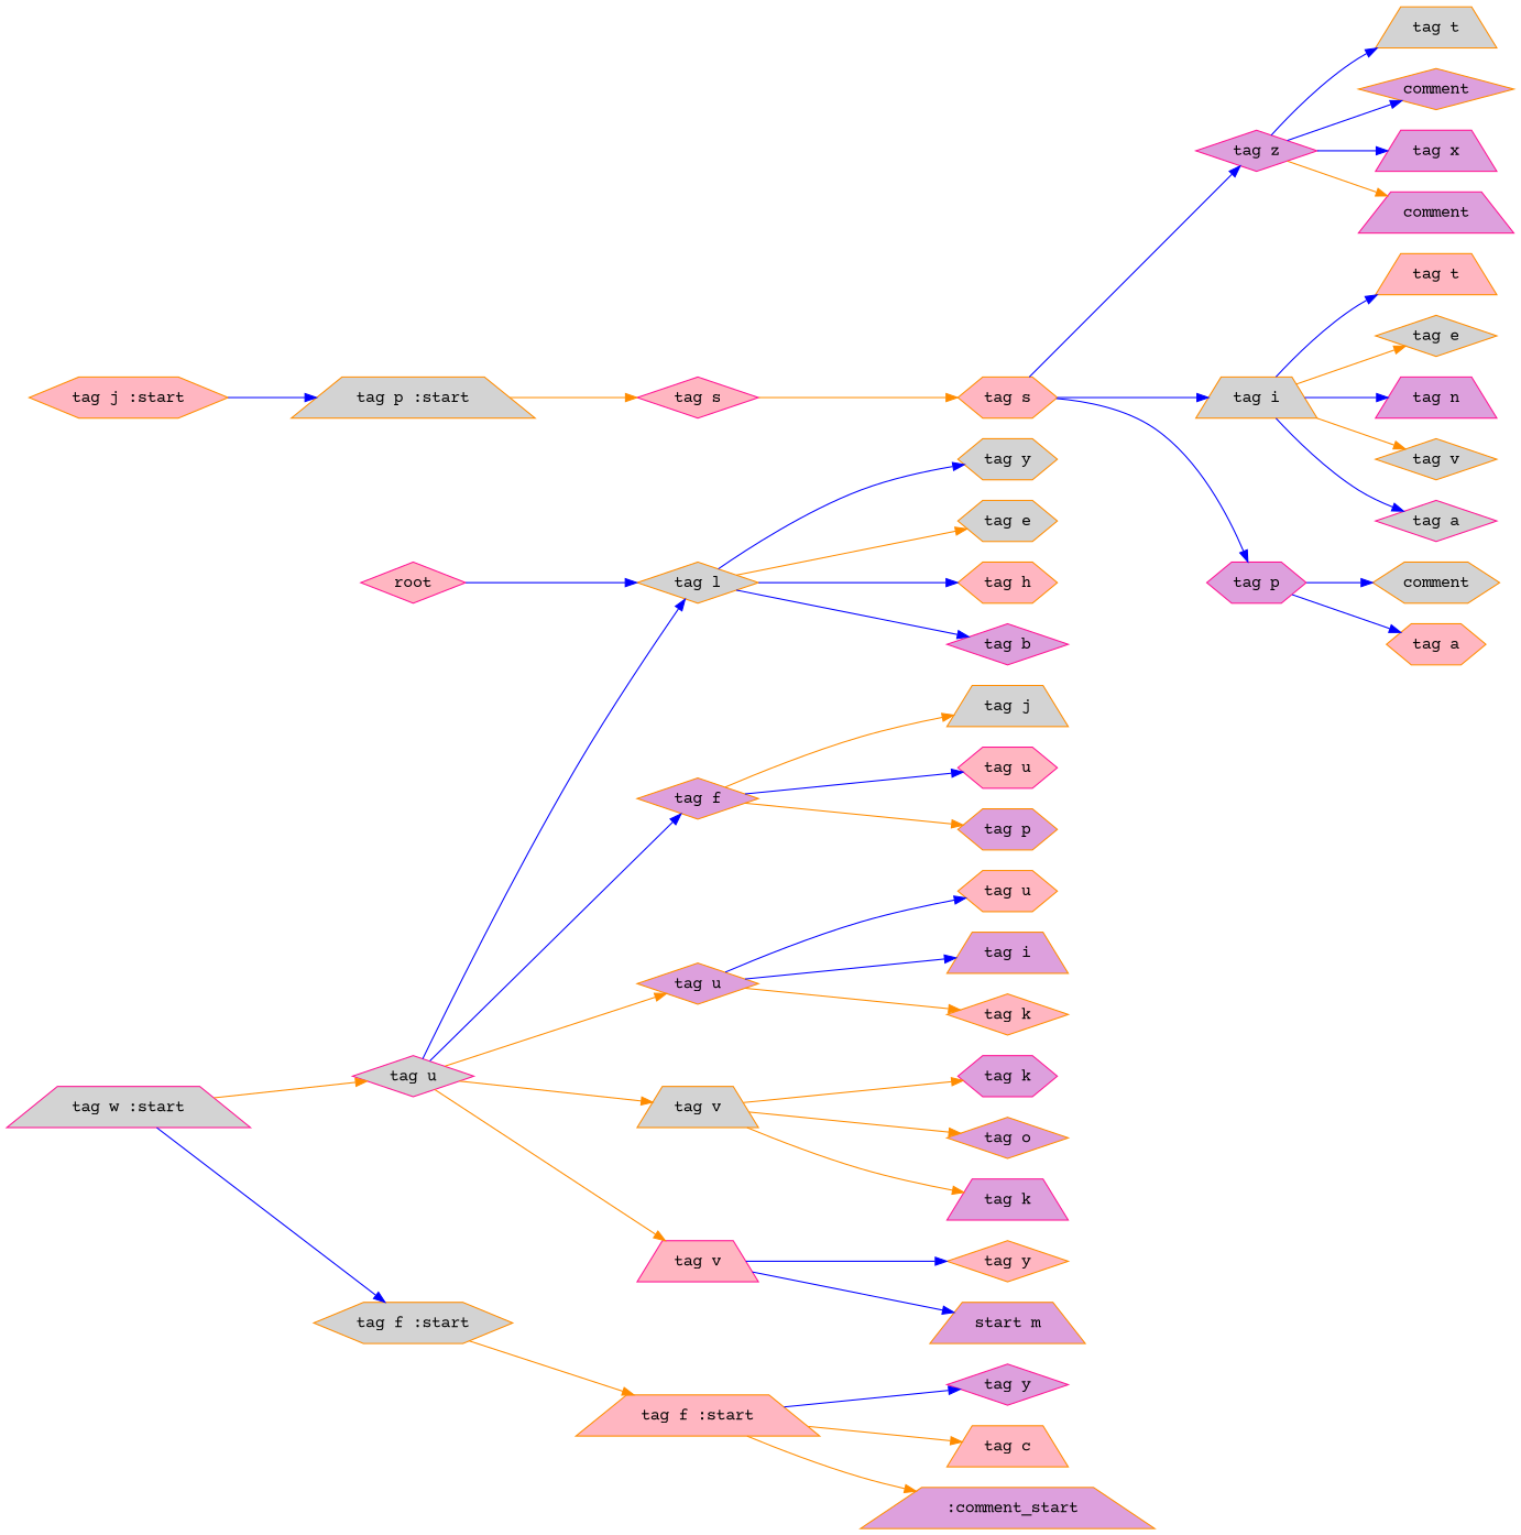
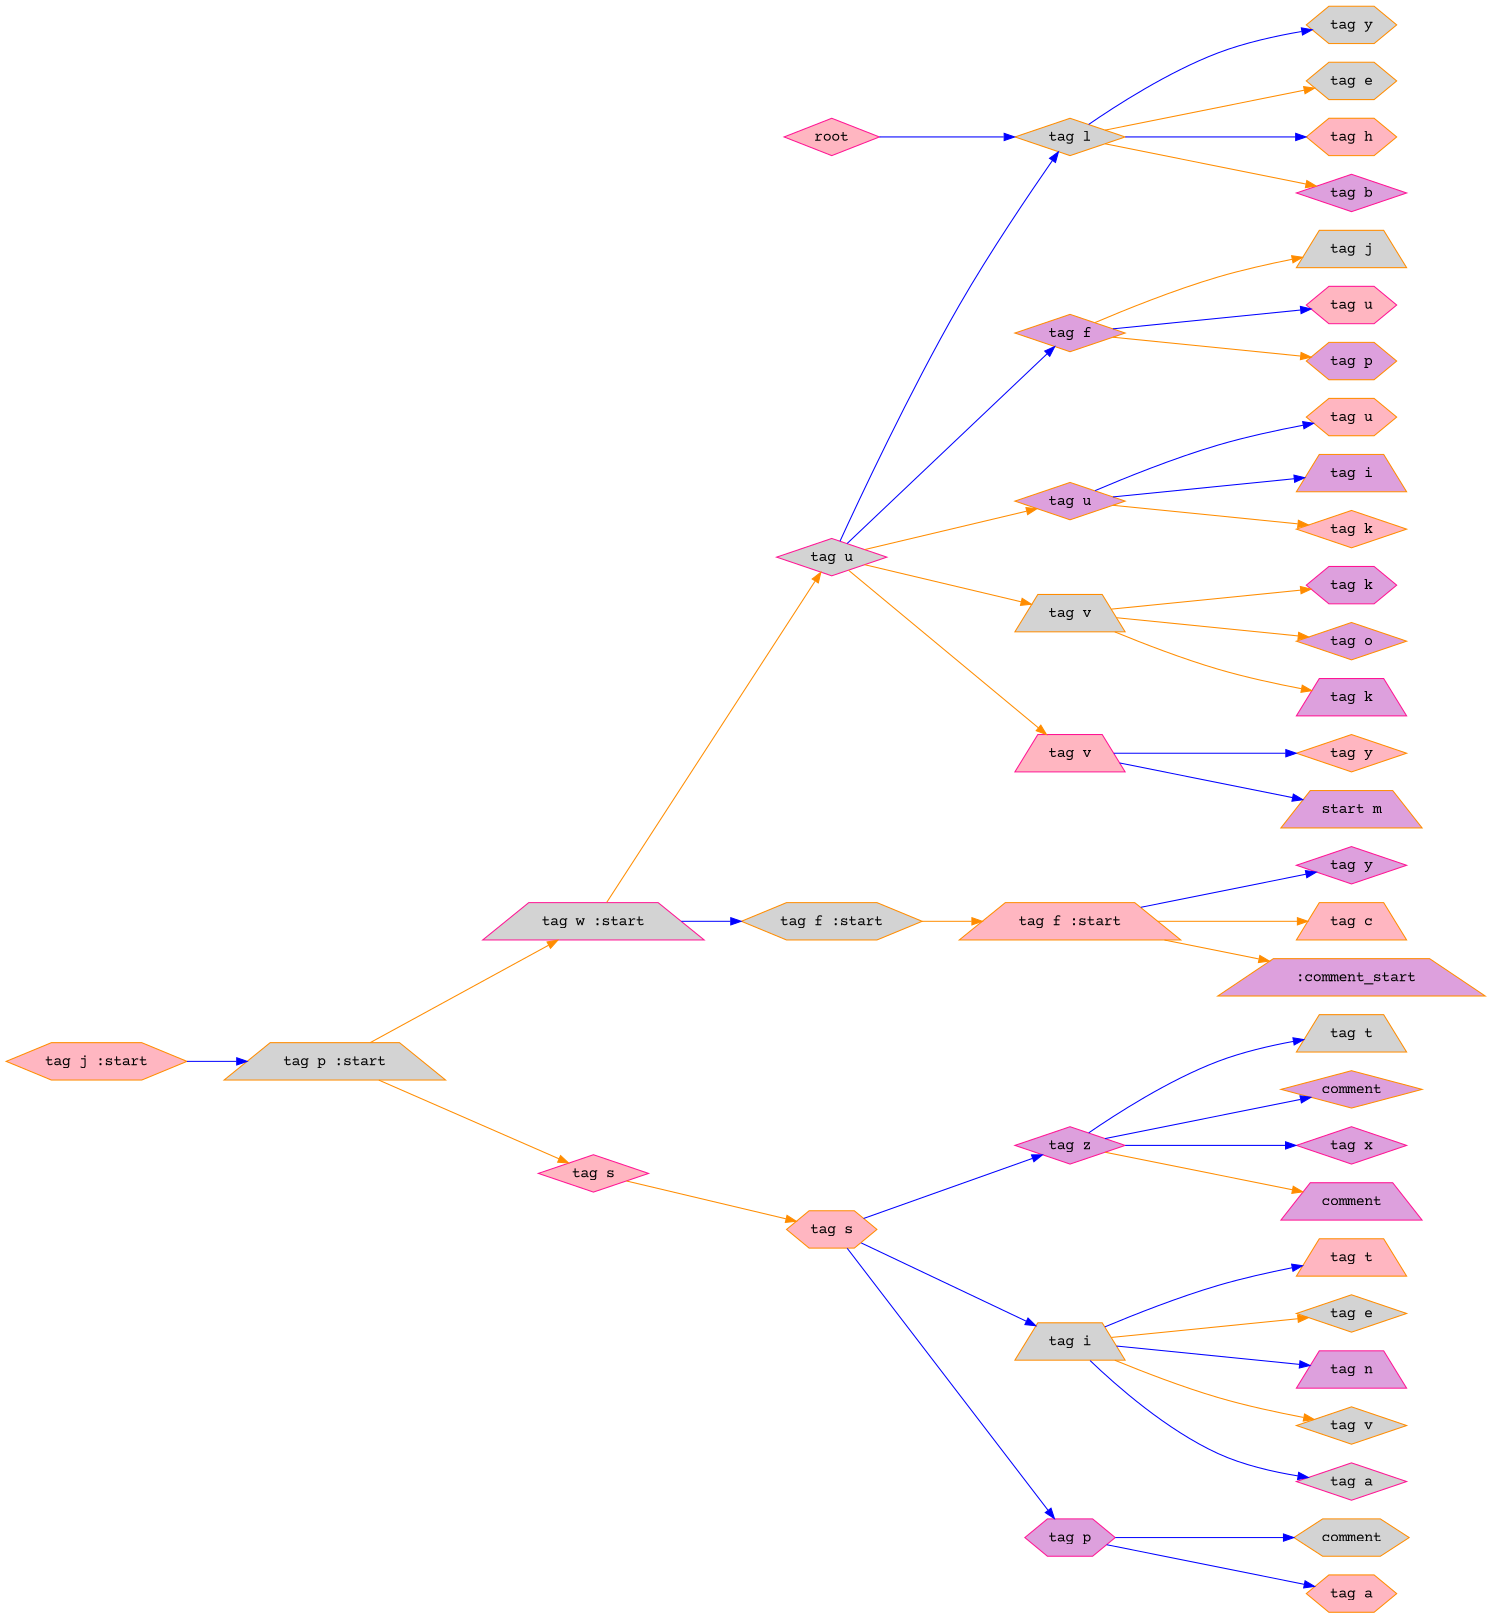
  digraph {
    fontname="Courier Prime"
    rankdir=LR
    node [color=darkorange fillcolor=plum fontname="Courier Prime" shape=diamond style=filled]
    edge [color=blue fontname="Courier Prime"]
    n1 [color=deeppink fillcolor=lightpink label=root]
    n2 [fillcolor=lightgrey label="tag l"]
    n3 [fillcolor=lightpink label="tag j :start" shape=hexagon]
    n4 [fillcolor=lightgrey label="tag p :start" shape=trapezium]
    n5 [color=deeppink fillcolor=lightpink label="tag s"]
    n6 [color=deeppink fillcolor=lightgrey label="tag w :start" shape=trapezium]
    n7 [fillcolor=lightpink label="tag s" shape=hexagon]
    n8 [color=deeppink fillcolor=lightgrey label="tag u"]
    n9 [fillcolor=lightgrey label="tag f :start" shape=hexagon]
    n10 [color=deeppink label="tag z"]
    n11 [fillcolor=lightgrey label="tag i" shape=trapezium]
    n12 [color=deeppink label="tag p" shape=hexagon]
    n13 [fillcolor=lightgrey label="tag t" shape=trapezium]
    n14 [label=comment]
-   n15 [color=deeppink label="tag x" shape=trapezium]
+   n15 [color=deeppink label="tag x"]
    n16 [color=deeppink label=comment shape=trapezium]
    n17 [fillcolor=lightpink label="tag t" shape=trapezium]
    n18 [fillcolor=lightgrey label="tag e"]
    n19 [color=deeppink label="tag n" shape=trapezium]
    n20 [fillcolor=lightgrey label="tag v"]
    n21 [color=deeppink fillcolor=lightgrey label="tag a"]
    n22 [fillcolor=lightgrey label=comment shape=hexagon]
    n23 [fillcolor=lightpink label="tag a" shape=hexagon]
    n24 [label="tag f"]
    n25 [label="tag u"]
    n26 [fillcolor=lightgrey label="tag v" shape=trapezium]
    n27 [color=deeppink fillcolor=lightpink label="tag v" shape=trapezium]
    n28 [fillcolor=lightpink label="tag f :start" shape=trapezium]
    n29 [fillcolor=lightgrey label="tag j" shape=trapezium]
    n30 [color=deeppink fillcolor=lightpink label="tag u" shape=hexagon]
    n31 [label="tag p" shape=hexagon]
    n32 [fillcolor=lightpink label="tag u" shape=hexagon]
    n33 [label="tag i" shape=trapezium]
    n34 [fillcolor=lightpink label="tag k"]
    n35 [color=deeppink label="tag k" shape=hexagon]
    n36 [label="tag o"]
    n37 [color=deeppink label="tag k" shape=trapezium]
    n38 [fillcolor=lightgrey label="tag y" shape=hexagon]
    n39 [fillcolor=lightgrey label="tag e" shape=hexagon]
    n40 [fillcolor=lightpink label="tag h" shape=hexagon]
    n41 [color=deeppink label="tag b"]
    n42 [fillcolor=lightpink label="tag y"]
    n43 [label="start m" shape=trapezium]
    n44 [color=deeppink label="tag y"]
    n45 [fillcolor=lightpink label="tag c" shape=trapezium]
    n46 [label=" :comment_start" shape=trapezium]
    n1 -> n2
    n2 -> n38
    n2 -> n39 [color=darkorange]
    n2 -> n40
-   n2 -> n41
+   n2 -> n41 [color=darkorange]
    n3 -> n4
    n4 -> n5 [color=darkorange]
+   n4 -> n6 [color=darkorange]
    n5 -> n7 [color=darkorange]
    n6 -> n8 [color=darkorange]
    n6 -> n9
    n7 -> n10
    n7 -> n11
    n7 -> n12
    n8 -> n2
    n8 -> n24
    n8 -> n25 [color=darkorange]
    n8 -> n26 [color=darkorange]
    n8 -> n27 [color=darkorange]
    n9 -> n28 [color=darkorange]
    n10 -> n13
    n10 -> n14
    n10 -> n15
    n10 -> n16 [color=darkorange]
    n11 -> n17
    n11 -> n18 [color=darkorange]
    n11 -> n19
    n11 -> n20 [color=darkorange]
    n11 -> n21
    n12 -> n22
    n12 -> n23
    n24 -> n29 [color=darkorange]
    n24 -> n30
    n24 -> n31 [color=darkorange]
    n25 -> n32
    n25 -> n33
    n25 -> n34 [color=darkorange]
    n26 -> n35 [color=darkorange]
    n26 -> n36 [color=darkorange]
    n26 -> n37 [color=darkorange]
    n27 -> n42
    n27 -> n43
    n28 -> n44
    n28 -> n45 [color=darkorange]
    n28 -> n46 [color=darkorange]
  }
